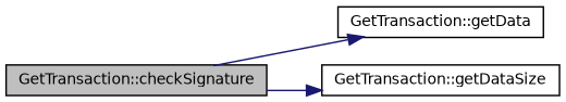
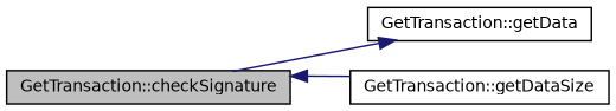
  digraph {
    rankdir=LR
    node [color=black fillcolor=white fontname=Helvetica fontsize=10 shape=record style=filled]
    edge [color=midnightblue fontname=Helvetica fontsize=10 labelfontname=Helvetica labelfontsize=10 style=solid]
    n1 [fillcolor=grey75 fontcolor=black height=0.2 label="GetTransaction::checkSignature" width=0.4]
    n2 [height=0.2 label="GetTransaction::getData" width=0.4]
    n3 [height=0.2 label="GetTransaction::getDataSize" width=0.4]
    n1 -> n2
-   n1 -> n3
+   n3 -> n1
  }
